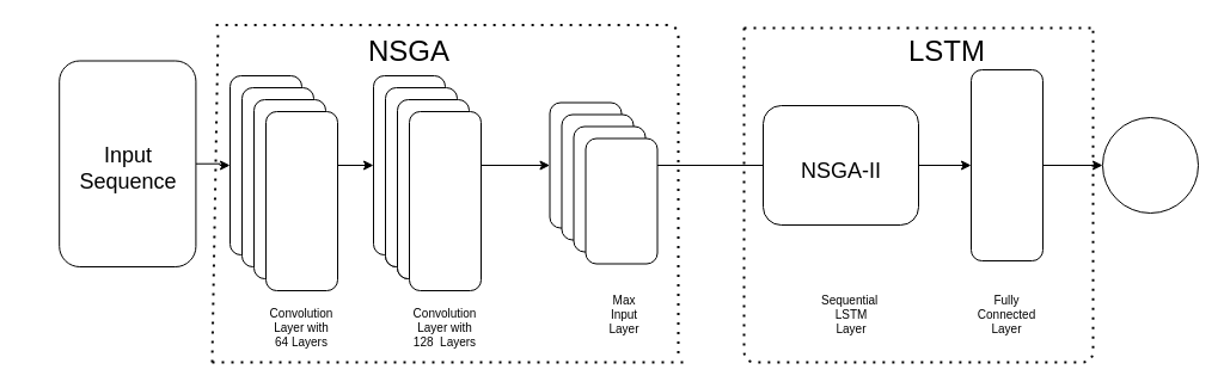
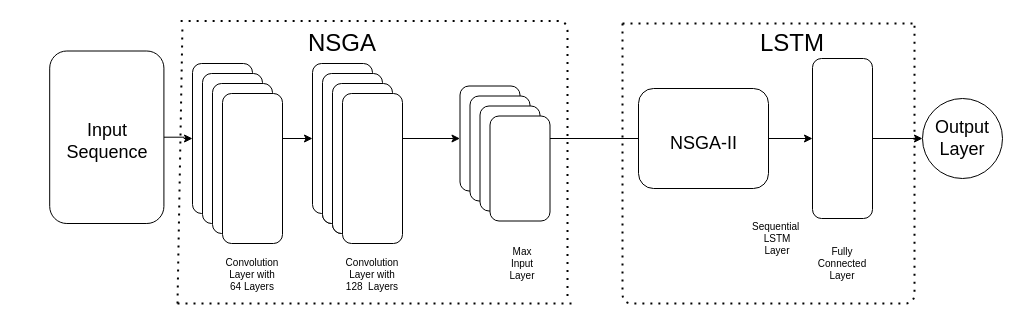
  <mxCell id="0" />
  <mxCell id="1" parent="0" />
  <mxCell id="2" style="edgeStyle=orthogonalEdgeStyle;rounded=0;orthogonalLoop=1;jettySize=auto;html=1;exitX=0.5;exitY=0;exitDx=0;exitDy=0;entryX=0.5;entryY=1;entryDx=0;entryDy=0;fontSize=10;" parent="1" source="3" target="16" edge="1"><mxGeometry relative="1" as="geometry" /></mxCell>
  <mxCell id="3" value="" style="rounded=1;whiteSpace=wrap;html=1;rotation=90;fontSize=10;" parent="1" vertex="1"><mxGeometry x="267" y="108" width="150" height="60" as="geometry" /></mxCell>
  <mxCell id="4" value="" style="rounded=1;whiteSpace=wrap;html=1;rotation=90;fontSize=10;" parent="1" vertex="1"><mxGeometry x="292" y="133" width="120" height="60" as="geometry" /></mxCell>
  <mxCell id="5" value="" style="rounded=1;whiteSpace=wrap;html=1;rotation=90;fontSize=10;" parent="1" vertex="1"><mxGeometry x="302" y="143" width="120" height="60" as="geometry" /></mxCell>
  <mxCell id="6" value="" style="rounded=1;whiteSpace=wrap;html=1;rotation=90;fontSize=10;" parent="1" vertex="1"><mxGeometry x="277" y="118" width="150" height="60" as="geometry" /></mxCell>
  <mxCell id="7" value="" style="rounded=1;whiteSpace=wrap;html=1;rotation=90;fontSize=10;" parent="1" vertex="1"><mxGeometry x="287" y="128" width="150" height="60" as="geometry" /></mxCell>
  <mxCell id="8" style="edgeStyle=orthogonalEdgeStyle;rounded=0;orthogonalLoop=1;jettySize=auto;html=1;exitX=0.5;exitY=0;exitDx=0;exitDy=0;entryX=0.5;entryY=1;entryDx=0;entryDy=0;fontSize=10;" parent="1" source="9" target="3" edge="1"><mxGeometry relative="1" as="geometry" /></mxCell>
  <mxCell id="9" value="" style="rounded=1;whiteSpace=wrap;html=1;rotation=90;fontSize=10;" parent="1" vertex="1"><mxGeometry x="147" y="108" width="150" height="60" as="geometry" /></mxCell>
  <mxCell id="10" value="" style="rounded=1;whiteSpace=wrap;html=1;rotation=90;fontSize=10;" parent="1" vertex="1"><mxGeometry x="157" y="118" width="150" height="60" as="geometry" /></mxCell>
  <mxCell id="11" value="" style="rounded=1;whiteSpace=wrap;html=1;rotation=90;fontSize=10;" parent="1" vertex="1"><mxGeometry x="167" y="128" width="150" height="60" as="geometry" /></mxCell>
  <mxCell id="12" value="" style="edgeStyle=orthogonalEdgeStyle;rounded=0;orthogonalLoop=1;jettySize=auto;html=1;fontSize=10;entryX=0.5;entryY=1;entryDx=0;entryDy=0;" parent="1" source="13" target="9" edge="1"><mxGeometry relative="1" as="geometry" /></mxCell>
  <mxCell id="13" value="" style="rounded=1;whiteSpace=wrap;html=1;rotation=90;fontSize=10;" parent="1" vertex="1"><mxGeometry x="20.06" y="79.64" width="172.5" height="114.22" as="geometry" /></mxCell>
  <mxCell id="14" value="" style="rounded=1;whiteSpace=wrap;html=1;rotation=90;fontSize=10;" parent="1" vertex="1"><mxGeometry x="177" y="138" width="150" height="60" as="geometry" /></mxCell>
  <mxCell id="15" value="" style="rounded=1;whiteSpace=wrap;html=1;rotation=90;fontSize=10;" parent="1" vertex="1"><mxGeometry x="297" y="138" width="150" height="60" as="geometry" /></mxCell>
  <mxCell id="16" value="" style="rounded=1;whiteSpace=wrap;html=1;rotation=90;fontSize=10;" parent="1" vertex="1"><mxGeometry x="437" y="108" width="105" height="60" as="geometry" /></mxCell>
  <mxCell id="17" style="edgeStyle=orthogonalEdgeStyle;rounded=0;orthogonalLoop=1;jettySize=auto;html=1;exitX=0.5;exitY=0;exitDx=0;exitDy=0;fontSize=10;" parent="1" source="18" target="25" edge="1"><mxGeometry relative="1" as="geometry" /></mxCell>
  <mxCell id="18" value="" style="rounded=1;whiteSpace=wrap;html=1;rotation=90;fontSize=10;" parent="1" vertex="1"><mxGeometry x="762" y="108" width="160" height="60" as="geometry" /></mxCell>
  <mxCell id="19" style="edgeStyle=orthogonalEdgeStyle;rounded=0;orthogonalLoop=1;jettySize=auto;html=1;exitX=0.5;exitY=1;exitDx=0;exitDy=0;entryX=0.5;entryY=0;entryDx=0;entryDy=0;fontSize=10;" parent="1" source="21" target="16" edge="1"><mxGeometry relative="1" as="geometry" /></mxCell>
  <mxCell id="20" style="edgeStyle=orthogonalEdgeStyle;rounded=0;orthogonalLoop=1;jettySize=auto;html=1;exitX=0.5;exitY=0;exitDx=0;exitDy=0;entryX=0.5;entryY=1;entryDx=0;entryDy=0;fontSize=10;" parent="1" source="21" target="18" edge="1"><mxGeometry relative="1" as="geometry" /></mxCell>
  <mxCell id="21" value="" style="rounded=1;whiteSpace=wrap;html=1;rotation=90;fontSize=10;" parent="1" vertex="1"><mxGeometry x="653" y="73" width="100" height="130" as="geometry" /></mxCell>
  <mxCell id="22" value="" style="rounded=1;whiteSpace=wrap;html=1;rotation=90;fontSize=10;" parent="1" vertex="1"><mxGeometry x="447" y="118" width="105" height="60" as="geometry" /></mxCell>
  <mxCell id="23" value="" style="rounded=1;whiteSpace=wrap;html=1;rotation=90;fontSize=10;" parent="1" vertex="1"><mxGeometry x="457" y="128" width="105" height="60" as="geometry" /></mxCell>
  <mxCell id="24" value="" style="rounded=1;whiteSpace=wrap;html=1;rotation=90;fontSize=10;" parent="1" vertex="1"><mxGeometry x="467" y="138" width="105" height="60" as="geometry" /></mxCell>
  <mxCell id="25" value="" style="ellipse;whiteSpace=wrap;html=1;aspect=fixed;fontSize=10;" parent="1" vertex="1"><mxGeometry x="922" y="98" width="80" height="80" as="geometry" /></mxCell>
  <mxCell id="26" value="" style="endArrow=none;dashed=1;html=1;dashPattern=1 3;strokeWidth=2;fontSize=10;" parent="1" edge="1"><mxGeometry width="50" height="50" relative="1" as="geometry"><mxPoint x="567" y="295.5" as="sourcePoint" /><mxPoint x="177" y="20.5" as="targetPoint" /><Array as="points"><mxPoint x="567" y="20.5" /></Array></mxGeometry></mxCell>
  <mxCell id="27" value="" style="endArrow=none;dashed=1;html=1;dashPattern=1 3;strokeWidth=2;fontSize=10;" parent="1" edge="1"><mxGeometry width="50" height="50" relative="1" as="geometry"><mxPoint x="177" y="303" as="sourcePoint" /><mxPoint x="182" y="23" as="targetPoint" /></mxGeometry></mxCell>
  <mxCell id="28" value="" style="endArrow=none;dashed=1;html=1;dashPattern=1 3;strokeWidth=2;fontSize=10;" parent="1" edge="1"><mxGeometry width="50" height="50" relative="1" as="geometry"><mxPoint x="177" y="303" as="sourcePoint" /><mxPoint x="572" y="303" as="targetPoint" /></mxGeometry></mxCell>
  <mxCell id="29" value="" style="endArrow=none;dashed=1;html=1;dashPattern=1 3;strokeWidth=2;fontSize=10;" parent="1" edge="1"><mxGeometry width="50" height="50" relative="1" as="geometry"><mxPoint x="622" y="23" as="sourcePoint" /><mxPoint x="914" y="23" as="targetPoint" /><Array as="points"><mxPoint x="622" y="303" /><mxPoint x="914" y="303" /></Array></mxGeometry></mxCell>
  <mxCell id="30" value="" style="endArrow=none;dashed=1;html=1;dashPattern=1 3;strokeWidth=2;fontSize=10;" parent="1" edge="1"><mxGeometry width="50" height="50" relative="1" as="geometry"><mxPoint x="622" y="23" as="sourcePoint" /><mxPoint x="912" y="23" as="targetPoint" /><Array as="points"><mxPoint x="772" y="23" /></Array></mxGeometry></mxCell>
  <mxCell id="31" value="&lt;font style=&quot;font-size: 18px&quot;&gt;Input Sequence&lt;/font&gt;" style="text;html=1;strokeColor=none;fillColor=none;align=center;verticalAlign=middle;whiteSpace=wrap;rounded=0;fontSize=10;" parent="1" vertex="1"><mxGeometry x="87" y="128" width="40" height="25" as="geometry" /></mxCell>
  <mxCell id="32" value="Convolution Layer with 64 Layers&lt;br style=&quot;font-size: 10px;&quot;&gt;" style="text;html=1;strokeColor=none;fillColor=none;align=center;verticalAlign=middle;whiteSpace=wrap;rounded=0;fontSize=10;" parent="1" vertex="1"><mxGeometry x="232" y="273" width="40" as="geometry" /></mxCell>
  <mxCell id="33" value="Convolution Layer with 128&amp;nbsp;&amp;nbsp;Layers" style="text;html=1;strokeColor=none;fillColor=none;align=center;verticalAlign=middle;whiteSpace=wrap;rounded=0;fontSize=10;" parent="1" vertex="1"><mxGeometry x="352" y="273" width="40" as="geometry" /></mxCell>
  <mxCell id="34" value="Max Input Layer&lt;br style=&quot;font-size: 10px;&quot;&gt;" style="text;html=1;strokeColor=none;fillColor=none;align=center;verticalAlign=middle;whiteSpace=wrap;rounded=0;fontSize=10;" parent="1" vertex="1"><mxGeometry x="502" y="253" width="40" height="20" as="geometry" /></mxCell>
- <mxCell id="35" value="Sequential&amp;nbsp;&lt;br style=&quot;font-size: 10px;&quot;&gt;LSTM Layer" style="text;html=1;strokeColor=none;fillColor=none;align=center;verticalAlign=middle;whiteSpace=wrap;rounded=0;fontSize=10;" parent="1" vertex="1"><mxGeometry x="692" y="253" width="40" height="20" as="geometry" /></mxCell>
+ <mxCell id="35" value="Sequential&amp;nbsp;&lt;br style=&quot;font-size: 10px;&quot;&gt;LSTM Layer" style="text;html=1;strokeColor=none;fillColor=none;align=center;verticalAlign=middle;whiteSpace=wrap;rounded=0;fontSize=10;" parent="1" vertex="1"><mxGeometry x="757" y="228" width="40" height="20" as="geometry" /></mxCell>
  <mxCell id="36" value="Fully Connected Layer" style="text;html=1;strokeColor=none;fillColor=none;align=center;verticalAlign=middle;whiteSpace=wrap;rounded=0;fontSize=10;" parent="1" vertex="1"><mxGeometry x="822" y="253" width="40" height="20" as="geometry" /></mxCell>
  <mxCell id="37" value="&lt;font style=&quot;font-size: 24px&quot;&gt;LSTM&lt;/font&gt;" style="text;html=1;strokeColor=none;fillColor=none;align=center;verticalAlign=middle;whiteSpace=wrap;rounded=0;fontSize=10;" parent="1" vertex="1"><mxGeometry x="772" y="33" width="40" height="20" as="geometry" /></mxCell>
+ <mxCell id="38" value="&lt;font style=&quot;font-size: 18px&quot;&gt;Output Layer&lt;/font&gt;" style="text;html=1;strokeColor=none;fillColor=none;align=center;verticalAlign=middle;whiteSpace=wrap;rounded=0;fontSize=10;" parent="1" vertex="1"><mxGeometry x="942" y="128" width="40" height="20" as="geometry" /></mxCell>
  <mxCell id="39" value="&lt;font style=&quot;font-size: 24px&quot;&gt;NSGA&lt;/font&gt;" style="text;html=1;strokeColor=none;fillColor=none;align=center;verticalAlign=middle;whiteSpace=wrap;rounded=0;fontSize=10;" parent="1" vertex="1"><mxGeometry x="292" y="33" width="100" height="20" as="geometry" /></mxCell>
  <mxCell id="40" value="&lt;font style=&quot;font-size: 18px&quot;&gt;NSGA-II&lt;/font&gt;" style="text;html=1;align=center;verticalAlign=middle;resizable=0;points=[];autosize=1;strokeColor=none;fontSize=10;" parent="1" vertex="1"><mxGeometry x="663" y="133" width="80" height="20" as="geometry" /></mxCell>
